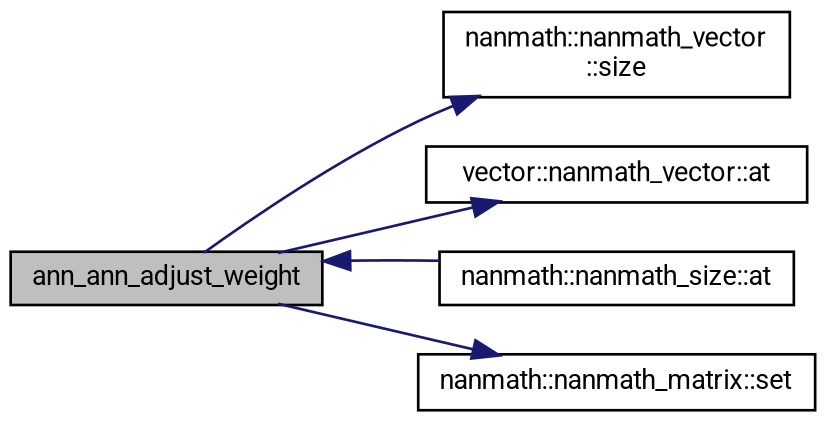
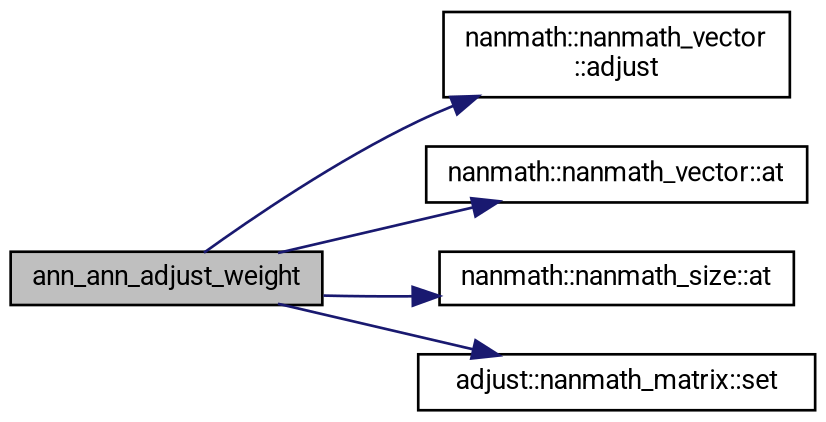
  digraph {
    fontname=Roboto
    rankdir=LR
    node [color=black fillcolor=white fontname=Roboto fontsize=10 shape=record style=filled]
    edge [color=midnightblue fontname=Roboto fontsize=10 labelfontname=Helvetica labelfontsize=10 style=solid]
    n1 [fillcolor=grey75 fontcolor=black height=0.2 label=ann_ann_adjust_weight width=0.4]
-   n2 [height=0.2 label="nanmath::nanmath_vector\l::size" width=0.4]
-   n3 [height=0.2 label="vector::nanmath_vector::at" width=0.4]
+   n2 [height=0.2 label="nanmath::nanmath_vector\l::adjust" width=0.4]
+   n3 [height=0.2 label="nanmath::nanmath_vector::at" width=0.4]
    n4 [height=0.2 label="nanmath::nanmath_size::at" width=0.4]
-   n5 [height=0.2 label="nanmath::nanmath_matrix::set" width=0.4]
+   n5 [height=0.2 label="adjust::nanmath_matrix::set" width=0.4]
    n1 -> n2
    n1 -> n3
-   n4 -> n1
+   n1 -> n4
    n1 -> n5
  }
